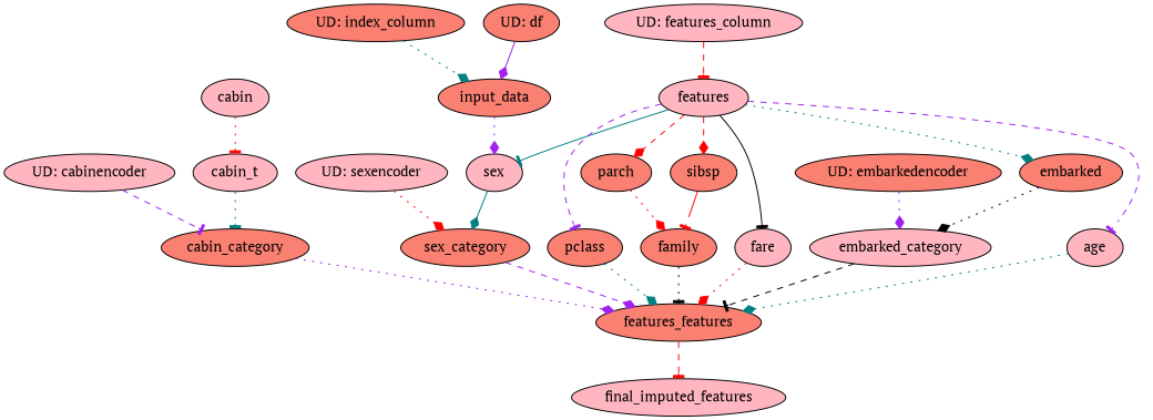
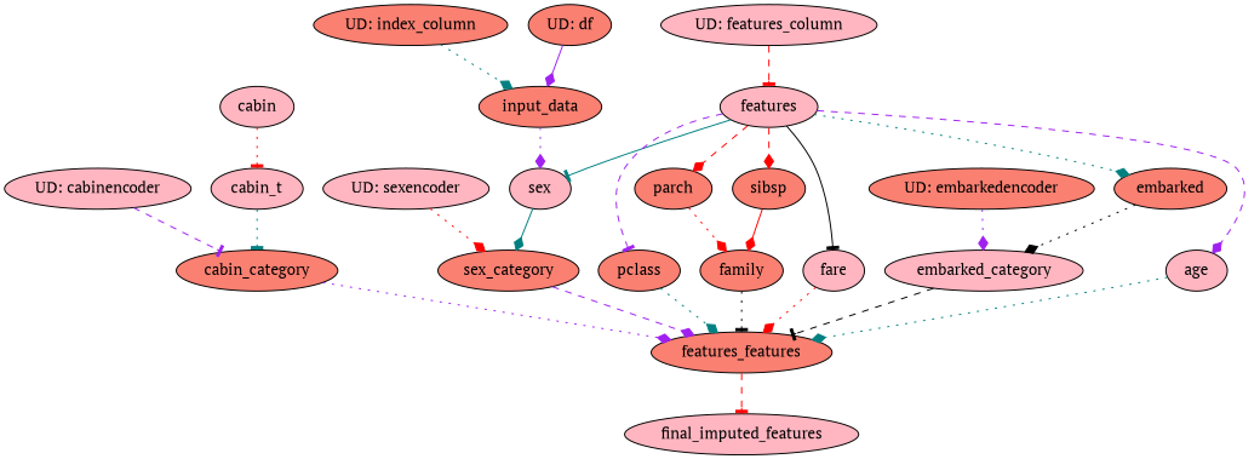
  digraph {
    fontname="PT Serif"
    node [fillcolor=salmon fontname="PT Serif" style=filled]
    edge [arrowhead=diamond color=red fontname="PT Serif" style=dotted]
    n1 [fillcolor=lightpink label="UD: sexencoder"]
    n2 [label=sex_category]
    n3 [label=features_features]
    n4 [fillcolor=lightpink label="UD: cabinencoder"]
    n5 [label=cabin_category]
    n6 [fillcolor=lightpink label=sex]
    n7 [fillcolor=lightpink label=embarked_category]
    n8 [fillcolor=lightpink label=final_imputed_features]
    n9 [label=parch]
    n10 [label=family]
    n11 [fillcolor=lightpink label=fare]
    n12 [fillcolor=lightpink label=features]
    n13 [label=embarked]
    n14 [fillcolor=lightpink label=age]
    n15 [label=sibsp]
    n16 [label=pclass]
    n17 [fillcolor=lightpink label=cabin]
    n18 [fillcolor=lightpink label=cabin_t]
    n19 [label="UD: index_column"]
    n20 [label=input_data]
    n21 [fillcolor=lightpink label="UD: features_column"]
    n22 [label="UD: embarkedencoder"]
    n23 [label="UD: df"]
    n1 -> n2
    n2 -> n3 [color=purple style=dashed]
    n3 -> n8 [arrowhead=tee style=dashed]
    n4 -> n5 [arrowhead=tee color=purple style=dashed]
    n5 -> n3 [color=purple]
    n6 -> n2 [color=teal style=solid]
    n7 -> n3 [arrowhead=tee color=black style=dashed]
    n9 -> n10
    n10 -> n3 [arrowhead=tee color=black]
    n11 -> n3
    n12 -> n6 [arrowhead=tee color=teal style=solid]
    n12 -> n9 [style=dashed]
    n12 -> n11 [arrowhead=tee color=black style=solid]
    n12 -> n13 [color=teal]
-   n12 -> n14 [arrowhead=tee color=purple style=dashed]
+   n12 -> n14 [color=purple style=dashed]
    n12 -> n15 [style=dashed]
    n12 -> n16 [arrowhead=tee color=purple style=dashed]
    n13 -> n7 [color=black]
    n14 -> n3 [color=teal]
-   n15 -> n10 [arrowhead=tee style=solid]
+   n15 -> n10 [style=solid]
    n16 -> n3 [color=teal]
    n17 -> n18 [arrowhead=tee]
    n18 -> n5 [arrowhead=tee color=teal]
    n19 -> n20 [color=teal]
    n20 -> n6 [color=purple]
    n21 -> n12 [arrowhead=tee style=dashed]
    n22 -> n7 [color=purple]
    n23 -> n20 [color=purple style=solid]
  }
